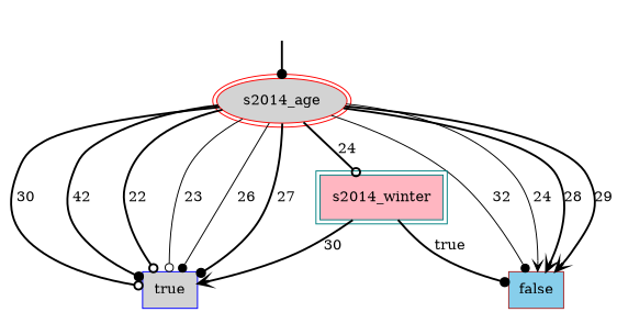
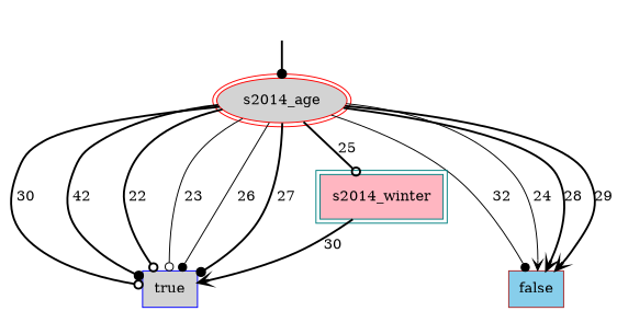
  digraph {
    node [style=filled fillcolor=lightgrey shape=box]
    edge [arrowhead=dot style=bold]
    node0 [style=invis fillcolor="" shape=""]
    n2 [color=red label=s2014_age peripheries=2 shape=ellipse]
    n3 [color=blue label=true]
    n4 [color=brown fillcolor=skyblue label=false]
    n5 [color=teal fillcolor=lightpink label=s2014_winter peripheries=2]
    node0 -> n2
    n2 -> n3 [arrowhead=odot label=30]
    n2 -> n3 [label=42]
    n2 -> n3 [arrowhead=odot label=22]
    n2 -> n3 [arrowhead=odot label=23 style=solid]
    n2 -> n3 [label=26 style=solid]
    n2 -> n3 [label=27]
    n2 -> n4 [label=32 style=solid]
    n2 -> n4 [arrowhead=vee label=24 style=solid]
    n2 -> n4 [arrowhead=vee label=28]
    n2 -> n4 [arrowhead=vee label=29]
-   n2 -> n5 [arrowhead=odot label=24]
+   n2 -> n5 [arrowhead=odot label=25]
    n5 -> n3 [arrowhead=vee label=30]
-   n5 -> n4 [label=true]
  }
